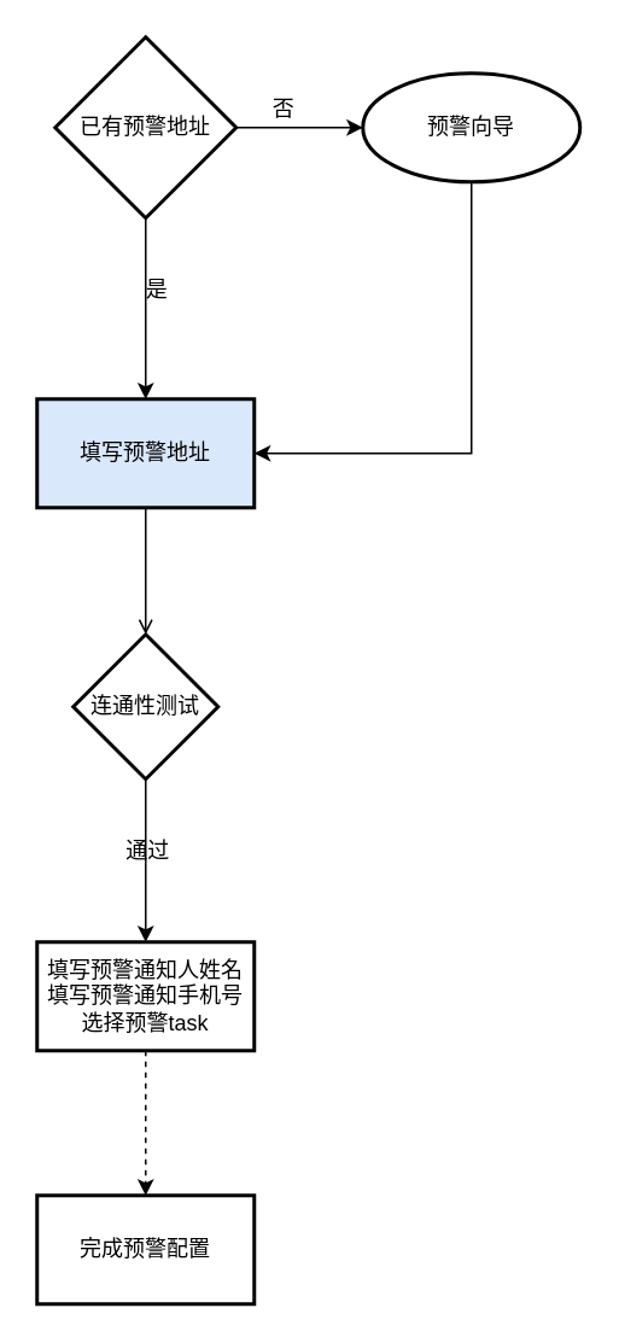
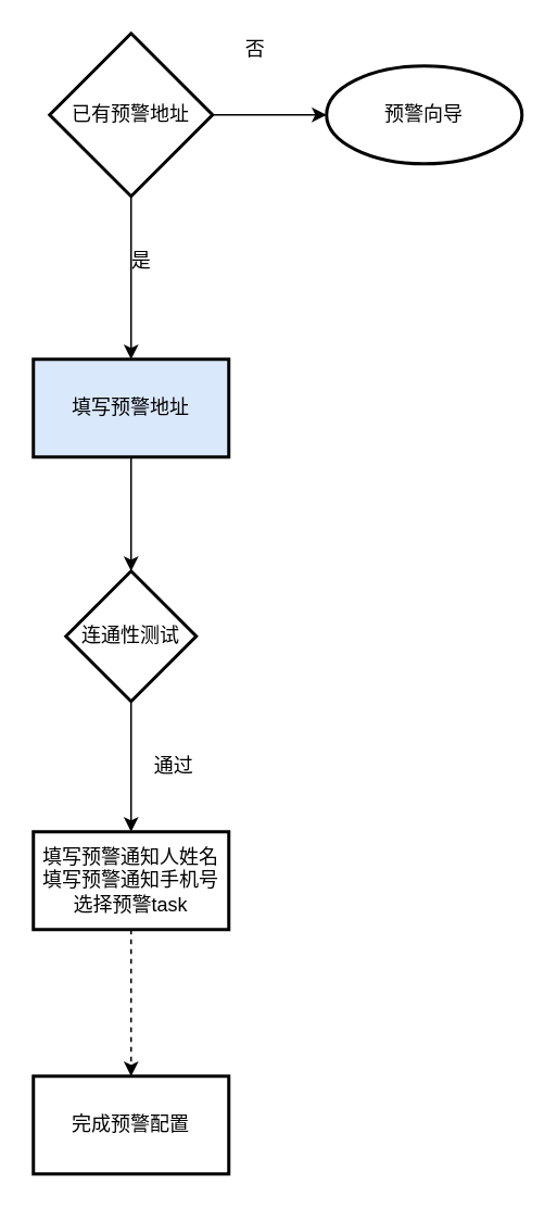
  <mxCell id="0" />
  <mxCell id="1" parent="0" />
  <mxCell id="2" value="" style="edgeStyle=orthogonalEdgeStyle;rounded=0;orthogonalLoop=1;jettySize=auto;html=1;" edge="1" parent="1" source="4" target="6"><mxGeometry relative="1" as="geometry" /></mxCell>
  <mxCell id="3" value="" style="edgeStyle=orthogonalEdgeStyle;rounded=0;orthogonalLoop=1;jettySize=auto;html=1;" edge="1" parent="1" source="4" target="9"><mxGeometry relative="1" as="geometry" /></mxCell>
  <mxCell id="4" value="已有预警地址" style="strokeWidth=2;html=1;shape=mxgraph.flowchart.decision;whiteSpace=wrap;" vertex="1" parent="1"><mxGeometry x="30" y="20" width="100" height="100" as="geometry" /></mxCell>
- <mxCell id="5" value="" style="edgeStyle=orthogonalEdgeStyle;rounded=0;orthogonalLoop=1;jettySize=auto;html=1;endArrow=open;" edge="1" parent="1" source="6" target="12"><mxGeometry relative="1" as="geometry" /></mxCell>
+ <mxCell id="5" value="" style="edgeStyle=orthogonalEdgeStyle;rounded=0;orthogonalLoop=1;jettySize=auto;html=1;" edge="1" parent="1" source="6" target="12"><mxGeometry relative="1" as="geometry" /></mxCell>
  <mxCell id="6" value="填写预警地址" style="whiteSpace=wrap;html=1;strokeWidth=2;fillColor=#dae8fc;" vertex="1" parent="1"><mxGeometry x="20" y="220" width="120" height="60" as="geometry" /></mxCell>
  <mxCell id="7" value="是" style="text;html=1;align=center;verticalAlign=middle;resizable=0;points=[];autosize=1;strokeColor=none;fillColor=none;" vertex="1" parent="1"><mxGeometry x="66" y="145" width="40" height="30" as="geometry" /></mxCell>
- <mxCell id="8" style="edgeStyle=orthogonalEdgeStyle;rounded=0;orthogonalLoop=1;jettySize=auto;html=1;entryX=1;entryY=0.5;entryDx=0;entryDy=0;" edge="1" parent="1" source="9" target="6"><mxGeometry relative="1" as="geometry"><mxPoint x="260" y="270" as="targetPoint" /><Array as="points"><mxPoint x="260" y="250" /></Array></mxGeometry></mxCell>
  <mxCell id="9" value="预警向导" style="ellipse;whiteSpace=wrap;html=1;strokeWidth=2;" vertex="1" parent="1"><mxGeometry x="200" y="40" width="120" height="60" as="geometry" /></mxCell>
- <mxCell id="10" value="否" style="text;html=1;align=center;verticalAlign=middle;resizable=0;points=[];autosize=1;strokeColor=none;fillColor=none;" vertex="1" parent="1"><mxGeometry x="136" y="45" width="40" height="30" as="geometry" /></mxCell>
+ <mxCell id="10" value="否" style="text;html=1;align=center;verticalAlign=middle;resizable=0;points=[];autosize=1;strokeColor=none;fillColor=none;" vertex="1" parent="1"><mxGeometry x="136" y="15" width="40" height="30" as="geometry" /></mxCell>
  <mxCell id="11" value="" style="edgeStyle=orthogonalEdgeStyle;rounded=0;orthogonalLoop=1;jettySize=auto;html=1;" edge="1" parent="1" source="12" target="14"><mxGeometry relative="1" as="geometry" /></mxCell>
  <mxCell id="12" value="连通性测试" style="rhombus;whiteSpace=wrap;html=1;strokeWidth=2;" vertex="1" parent="1"><mxGeometry x="40" y="350" width="80" height="80" as="geometry" /></mxCell>
  <mxCell id="13" value="" style="edgeStyle=orthogonalEdgeStyle;rounded=0;orthogonalLoop=1;jettySize=auto;html=1;dashed=1;" edge="1" parent="1" source="14" target="16"><mxGeometry relative="1" as="geometry" /></mxCell>
- <mxCell id="14" value="填写预警通知人姓名&lt;br&gt;填写预警通知手机号&lt;br&gt;选择预警task" style="whiteSpace=wrap;html=1;strokeWidth=2;" vertex="1" parent="1"><mxGeometry x="20" y="520" width="120" height="60" as="geometry" /></mxCell>
- <mxCell id="15" value="通过" style="text;html=1;align=center;verticalAlign=middle;resizable=0;points=[];autosize=1;strokeColor=none;fillColor=none;" vertex="1" parent="1"><mxGeometry x="56" y="455" width="50" height="30" as="geometry" /></mxCell>
+ <mxCell id="14" value="填写预警通知人姓名&lt;br&gt;填写预警通知手机号&lt;br&gt;选择预警task" style="whiteSpace=wrap;html=1;strokeWidth=2;" vertex="1" parent="1"><mxGeometry x="20" y="510" width="120" height="60" as="geometry" /></mxCell>
+ <mxCell id="15" value="通过" style="text;html=1;align=center;verticalAlign=middle;resizable=0;points=[];autosize=1;strokeColor=none;fillColor=none;" vertex="1" parent="1"><mxGeometry x="81" y="455" width="50" height="30" as="geometry" /></mxCell>
  <mxCell id="16" value="完成预警配置" style="whiteSpace=wrap;html=1;strokeWidth=2;" vertex="1" parent="1"><mxGeometry x="20" y="660" width="120" height="60" as="geometry" /></mxCell>
